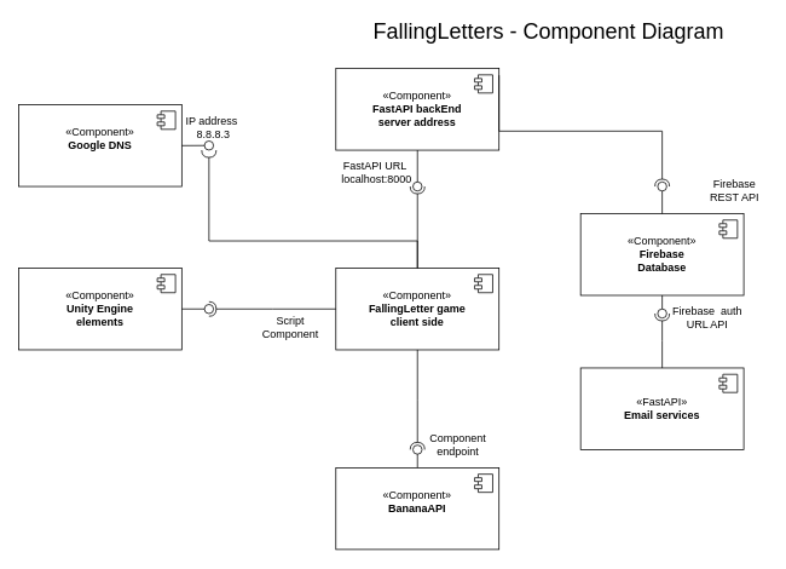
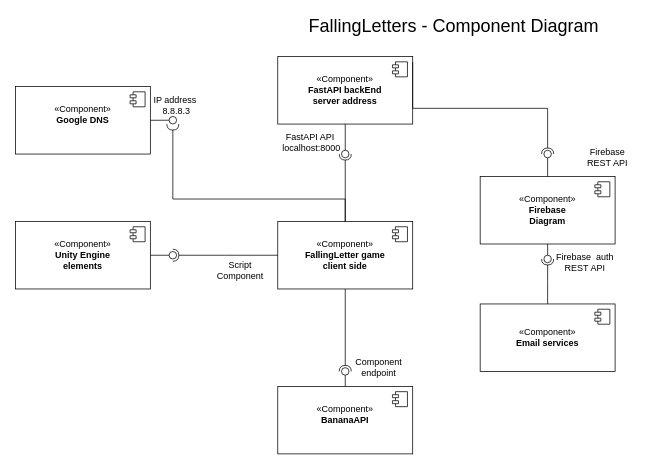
  <mxCell id="0" />
  <mxCell id="1" parent="0" />
  <mxCell id="2" value="«Component»&lt;br&gt;&lt;b&gt;FallingLetter game&lt;/b&gt;&lt;div&gt;&lt;b&gt;client side&lt;/b&gt;&lt;/div&gt;" style="html=1;dropTarget=0;whiteSpace=wrap;" parent="1" vertex="1"><mxGeometry x="370" y="295" width="180" height="90" as="geometry" /></mxCell>
  <mxCell id="3" value="" style="shape=module;jettyWidth=8;jettyHeight=4;" parent="2" vertex="1"><mxGeometry x="1" width="20" height="20" relative="1" as="geometry"><mxPoint x="-27" y="7" as="offset" /></mxGeometry></mxCell>
  <mxCell id="4" value="«Component»&lt;br&gt;&lt;b&gt;FastAPI backEnd&lt;/b&gt;&lt;div&gt;&lt;b&gt;server address&lt;/b&gt;&lt;/div&gt;" style="html=1;dropTarget=0;whiteSpace=wrap;" parent="1" vertex="1"><mxGeometry x="370" y="75" width="180" height="90" as="geometry" /></mxCell>
  <mxCell id="5" value="" style="shape=module;jettyWidth=8;jettyHeight=4;" parent="4" vertex="1"><mxGeometry x="1" width="20" height="20" relative="1" as="geometry"><mxPoint x="-27" y="7" as="offset" /></mxGeometry></mxCell>
- <mxCell id="6" value="«Component»&lt;br&gt;&lt;b&gt;Firebase&lt;/b&gt;&lt;div&gt;&lt;b&gt;Database&lt;/b&gt;&lt;/div&gt;" style="html=1;dropTarget=0;whiteSpace=wrap;" parent="1" vertex="1"><mxGeometry x="640" y="235" width="180" height="90" as="geometry" /></mxCell>
+ <mxCell id="6" value="«Component»&lt;br&gt;&lt;b&gt;Firebase&lt;/b&gt;&lt;div&gt;&lt;b&gt;Diagram&lt;/b&gt;&lt;/div&gt;" style="html=1;dropTarget=0;whiteSpace=wrap;" parent="1" vertex="1"><mxGeometry x="640" y="235" width="180" height="90" as="geometry" /></mxCell>
  <mxCell id="7" value="" style="shape=module;jettyWidth=8;jettyHeight=4;" parent="6" vertex="1"><mxGeometry x="1" width="20" height="20" relative="1" as="geometry"><mxPoint x="-27" y="7" as="offset" /></mxGeometry></mxCell>
- <mxCell id="8" value="«FastAPI»&lt;br&gt;&lt;b&gt;Email services&lt;/b&gt;" style="html=1;dropTarget=0;whiteSpace=wrap;" parent="1" vertex="1"><mxGeometry x="640" y="405" width="180" height="90" as="geometry" /></mxCell>
+ <mxCell id="8" value="«Component»&lt;br&gt;&lt;b&gt;Email services&lt;/b&gt;" style="html=1;dropTarget=0;whiteSpace=wrap;" parent="1" vertex="1"><mxGeometry x="640" y="405" width="180" height="90" as="geometry" /></mxCell>
  <mxCell id="9" value="" style="shape=module;jettyWidth=8;jettyHeight=4;" parent="8" vertex="1"><mxGeometry x="1" width="20" height="20" relative="1" as="geometry"><mxPoint x="-27" y="7" as="offset" /></mxGeometry></mxCell>
  <mxCell id="10" value="" style="rounded=0;orthogonalLoop=1;jettySize=auto;html=1;endArrow=halfCircle;endFill=0;endSize=6;strokeWidth=1;sketch=0;exitX=0.5;exitY=0;exitDx=0;exitDy=0;" parent="1" source="2" edge="1"><mxGeometry relative="1" as="geometry"><mxPoint x="380" y="440" as="sourcePoint" /><mxPoint x="460" y="205" as="targetPoint" /></mxGeometry></mxCell>
  <mxCell id="11" value="" style="rounded=0;orthogonalLoop=1;jettySize=auto;html=1;endArrow=oval;endFill=0;sketch=0;sourcePerimeterSpacing=0;targetPerimeterSpacing=0;endSize=10;exitX=0.5;exitY=1;exitDx=0;exitDy=0;" parent="1" source="4" edge="1"><mxGeometry relative="1" as="geometry"><mxPoint x="340" y="440" as="sourcePoint" /><mxPoint x="460" y="205" as="targetPoint" /></mxGeometry></mxCell>
  <mxCell id="12" value="" style="ellipse;whiteSpace=wrap;html=1;align=center;aspect=fixed;fillColor=none;strokeColor=none;resizable=0;perimeter=centerPerimeter;rotatable=0;allowArrows=0;points=[];outlineConnect=1;" parent="1" vertex="1"><mxGeometry x="350" y="515" width="10" height="10" as="geometry" /></mxCell>
  <mxCell id="13" value="" style="rounded=0;orthogonalLoop=1;jettySize=auto;html=1;endArrow=oval;endFill=0;sketch=0;sourcePerimeterSpacing=0;targetPerimeterSpacing=0;endSize=10;exitX=0.5;exitY=0;exitDx=0;exitDy=0;" parent="1" source="6" edge="1"><mxGeometry relative="1" as="geometry"><mxPoint x="470" y="175" as="sourcePoint" /><mxPoint x="730" y="205" as="targetPoint" /></mxGeometry></mxCell>
  <mxCell id="14" value="" style="rounded=0;orthogonalLoop=1;jettySize=auto;html=1;endArrow=halfCircle;endFill=0;endSize=6;strokeWidth=1;sketch=0;exitX=1;exitY=0.5;exitDx=0;exitDy=0;edgeStyle=elbowEdgeStyle;elbow=vertical;" parent="1" edge="1"><mxGeometry relative="1" as="geometry"><mxPoint x="550" y="82.5" as="sourcePoint" /><mxPoint x="730" y="205" as="targetPoint" /></mxGeometry></mxCell>
  <mxCell id="15" value="" style="rounded=0;orthogonalLoop=1;jettySize=auto;html=1;endArrow=oval;endFill=0;sketch=0;sourcePerimeterSpacing=0;targetPerimeterSpacing=0;endSize=10;exitX=0.5;exitY=1;exitDx=0;exitDy=0;" parent="1" source="6" edge="1"><mxGeometry relative="1" as="geometry"><mxPoint x="740" y="245" as="sourcePoint" /><mxPoint x="730" y="345" as="targetPoint" /></mxGeometry></mxCell>
  <mxCell id="16" value="" style="rounded=0;orthogonalLoop=1;jettySize=auto;html=1;endArrow=halfCircle;endFill=0;endSize=6;strokeWidth=1;sketch=0;exitX=0.5;exitY=0;exitDx=0;exitDy=0;edgeStyle=elbowEdgeStyle;elbow=vertical;" parent="1" source="8" edge="1"><mxGeometry relative="1" as="geometry"><mxPoint x="560" y="92.5" as="sourcePoint" /><mxPoint x="730" y="345" as="targetPoint" /></mxGeometry></mxCell>
  <mxCell id="17" value="" style="rounded=0;orthogonalLoop=1;jettySize=auto;html=1;endArrow=oval;endFill=0;sketch=0;sourcePerimeterSpacing=0;targetPerimeterSpacing=0;endSize=10;exitX=0.5;exitY=0;exitDx=0;exitDy=0;" parent="1" source="19" edge="1"><mxGeometry relative="1" as="geometry"><mxPoint x="458.06" y="515.09" as="sourcePoint" /><mxPoint x="460" y="495" as="targetPoint" /></mxGeometry></mxCell>
  <mxCell id="18" value="" style="rounded=0;orthogonalLoop=1;jettySize=auto;html=1;endArrow=halfCircle;endFill=0;endSize=6;strokeWidth=1;sketch=0;exitX=0.5;exitY=1;exitDx=0;exitDy=0;edgeStyle=elbowEdgeStyle;elbow=vertical;" parent="1" source="2" edge="1"><mxGeometry relative="1" as="geometry"><mxPoint x="740" y="415" as="sourcePoint" /><mxPoint x="460" y="495" as="targetPoint" /></mxGeometry></mxCell>
  <mxCell id="19" value="«Component»&lt;br&gt;&lt;b&gt;BananaAPI&lt;/b&gt;&lt;div&gt;&lt;br&gt;&lt;/div&gt;" style="html=1;dropTarget=0;whiteSpace=wrap;" parent="1" vertex="1"><mxGeometry x="370" y="515" width="180" height="90" as="geometry" /></mxCell>
  <mxCell id="20" value="" style="shape=module;jettyWidth=8;jettyHeight=4;" parent="19" vertex="1"><mxGeometry x="1" width="20" height="20" relative="1" as="geometry"><mxPoint x="-27" y="7" as="offset" /></mxGeometry></mxCell>
- <mxCell id="21" value="FastAPI URL&amp;nbsp;&lt;div&gt;localhost:8000&lt;/div&gt;" style="text;html=1;align=center;verticalAlign=middle;whiteSpace=wrap;rounded=0;" parent="1" vertex="1"><mxGeometry x="380" y="175" width="70" height="30" as="geometry" /></mxCell>
+ <mxCell id="21" value="FastAPI API&amp;nbsp;&lt;div&gt;localhost:8000&lt;/div&gt;" style="text;html=1;align=center;verticalAlign=middle;whiteSpace=wrap;rounded=0;" parent="1" vertex="1"><mxGeometry x="380" y="175" width="70" height="30" as="geometry" /></mxCell>
  <mxCell id="22" value="Component endpoint" style="text;html=1;align=center;verticalAlign=middle;whiteSpace=wrap;rounded=0;" parent="1" vertex="1"><mxGeometry x="470" y="475" width="70" height="30" as="geometry" /></mxCell>
  <mxCell id="23" value="Firebase REST API" style="text;html=1;align=center;verticalAlign=middle;whiteSpace=wrap;rounded=0;" parent="1" vertex="1"><mxGeometry x="775" y="195" width="70" height="30" as="geometry" /></mxCell>
- <mxCell id="24" value="Firebase&amp;nbsp; auth URL API" style="text;html=1;align=center;verticalAlign=middle;whiteSpace=wrap;rounded=0;" parent="1" vertex="1"><mxGeometry x="740" y="335" width="80" height="30" as="geometry" /></mxCell>
+ <mxCell id="24" value="Firebase&amp;nbsp; auth REST API" style="text;html=1;align=center;verticalAlign=middle;whiteSpace=wrap;rounded=0;" parent="1" vertex="1"><mxGeometry x="740" y="335" width="80" height="30" as="geometry" /></mxCell>
  <mxCell id="25" value="&lt;font style=&quot;font-size: 24px;&quot;&gt;FallingLetters - Component Diagram&lt;/font&gt;" style="text;html=1;align=center;verticalAlign=middle;whiteSpace=wrap;rounded=0;" parent="1" vertex="1"><mxGeometry x="380" y="20" width="450" height="30" as="geometry" /></mxCell>
  <mxCell id="26" value="«Component»&lt;br&gt;&lt;b&gt;Unity Engine&lt;/b&gt;&lt;div&gt;&lt;b&gt;elements&lt;/b&gt;&lt;/div&gt;" style="html=1;dropTarget=0;whiteSpace=wrap;" vertex="1" parent="1"><mxGeometry x="20" y="295" width="180" height="90" as="geometry" /></mxCell>
  <mxCell id="27" value="" style="shape=module;jettyWidth=8;jettyHeight=4;" vertex="1" parent="26"><mxGeometry x="1" width="20" height="20" relative="1" as="geometry"><mxPoint x="-27" y="7" as="offset" /></mxGeometry></mxCell>
  <mxCell id="28" value="" style="rounded=0;orthogonalLoop=1;jettySize=auto;html=1;endArrow=halfCircle;endFill=0;endSize=6;strokeWidth=1;sketch=0;exitX=0;exitY=0.5;exitDx=0;exitDy=0;edgeStyle=elbowEdgeStyle;elbow=vertical;" edge="1" parent="1" source="2"><mxGeometry relative="1" as="geometry"><mxPoint x="280" y="275" as="sourcePoint" /><mxPoint x="230" y="340" as="targetPoint" /></mxGeometry></mxCell>
  <mxCell id="29" value="" style="rounded=0;orthogonalLoop=1;jettySize=auto;html=1;endArrow=oval;endFill=0;sketch=0;sourcePerimeterSpacing=0;targetPerimeterSpacing=0;endSize=10;exitX=1;exitY=0.5;exitDx=0;exitDy=0;" edge="1" parent="1" source="26"><mxGeometry relative="1" as="geometry"><mxPoint x="350" y="435" as="sourcePoint" /><mxPoint x="230" y="340" as="targetPoint" /></mxGeometry></mxCell>
  <mxCell id="30" value="Script&lt;div&gt;Component&lt;/div&gt;" style="text;html=1;align=center;verticalAlign=middle;whiteSpace=wrap;rounded=0;" vertex="1" parent="1"><mxGeometry x="285" y="345" width="70" height="30" as="geometry" /></mxCell>
  <mxCell id="31" value="«Component»&lt;br&gt;&lt;b&gt;Google DNS&lt;/b&gt;&lt;br&gt;&lt;div&gt;&lt;br&gt;&lt;/div&gt;" style="html=1;dropTarget=0;whiteSpace=wrap;" vertex="1" parent="1"><mxGeometry x="20" y="115" width="180" height="90" as="geometry" /></mxCell>
  <mxCell id="32" value="" style="shape=module;jettyWidth=8;jettyHeight=4;" vertex="1" parent="31"><mxGeometry x="1" width="20" height="20" relative="1" as="geometry"><mxPoint x="-27" y="7" as="offset" /></mxGeometry></mxCell>
  <mxCell id="33" value="" style="rounded=0;orthogonalLoop=1;jettySize=auto;html=1;endArrow=oval;endFill=0;sketch=0;sourcePerimeterSpacing=0;targetPerimeterSpacing=0;endSize=10;exitX=1;exitY=0.5;exitDx=0;exitDy=0;" edge="1" parent="1" source="31"><mxGeometry relative="1" as="geometry"><mxPoint x="200" y="159.86" as="sourcePoint" /><mxPoint x="230" y="159.86" as="targetPoint" /></mxGeometry></mxCell>
  <mxCell id="34" value="" style="rounded=0;orthogonalLoop=1;jettySize=auto;html=1;endArrow=halfCircle;endFill=0;endSize=6;strokeWidth=1;sketch=0;edgeStyle=elbowEdgeStyle;elbow=vertical;" edge="1" parent="1"><mxGeometry relative="1" as="geometry"><mxPoint x="460" y="295" as="sourcePoint" /><mxPoint x="230" y="165" as="targetPoint" /><Array as="points"><mxPoint x="350" y="265" /></Array></mxGeometry></mxCell>
  <mxCell id="35" value="IP address&amp;nbsp;&lt;br&gt;8.8.8.3" style="text;html=1;align=center;verticalAlign=middle;whiteSpace=wrap;rounded=0;" vertex="1" parent="1"><mxGeometry x="200" y="125" width="70" height="30" as="geometry" /></mxCell>
